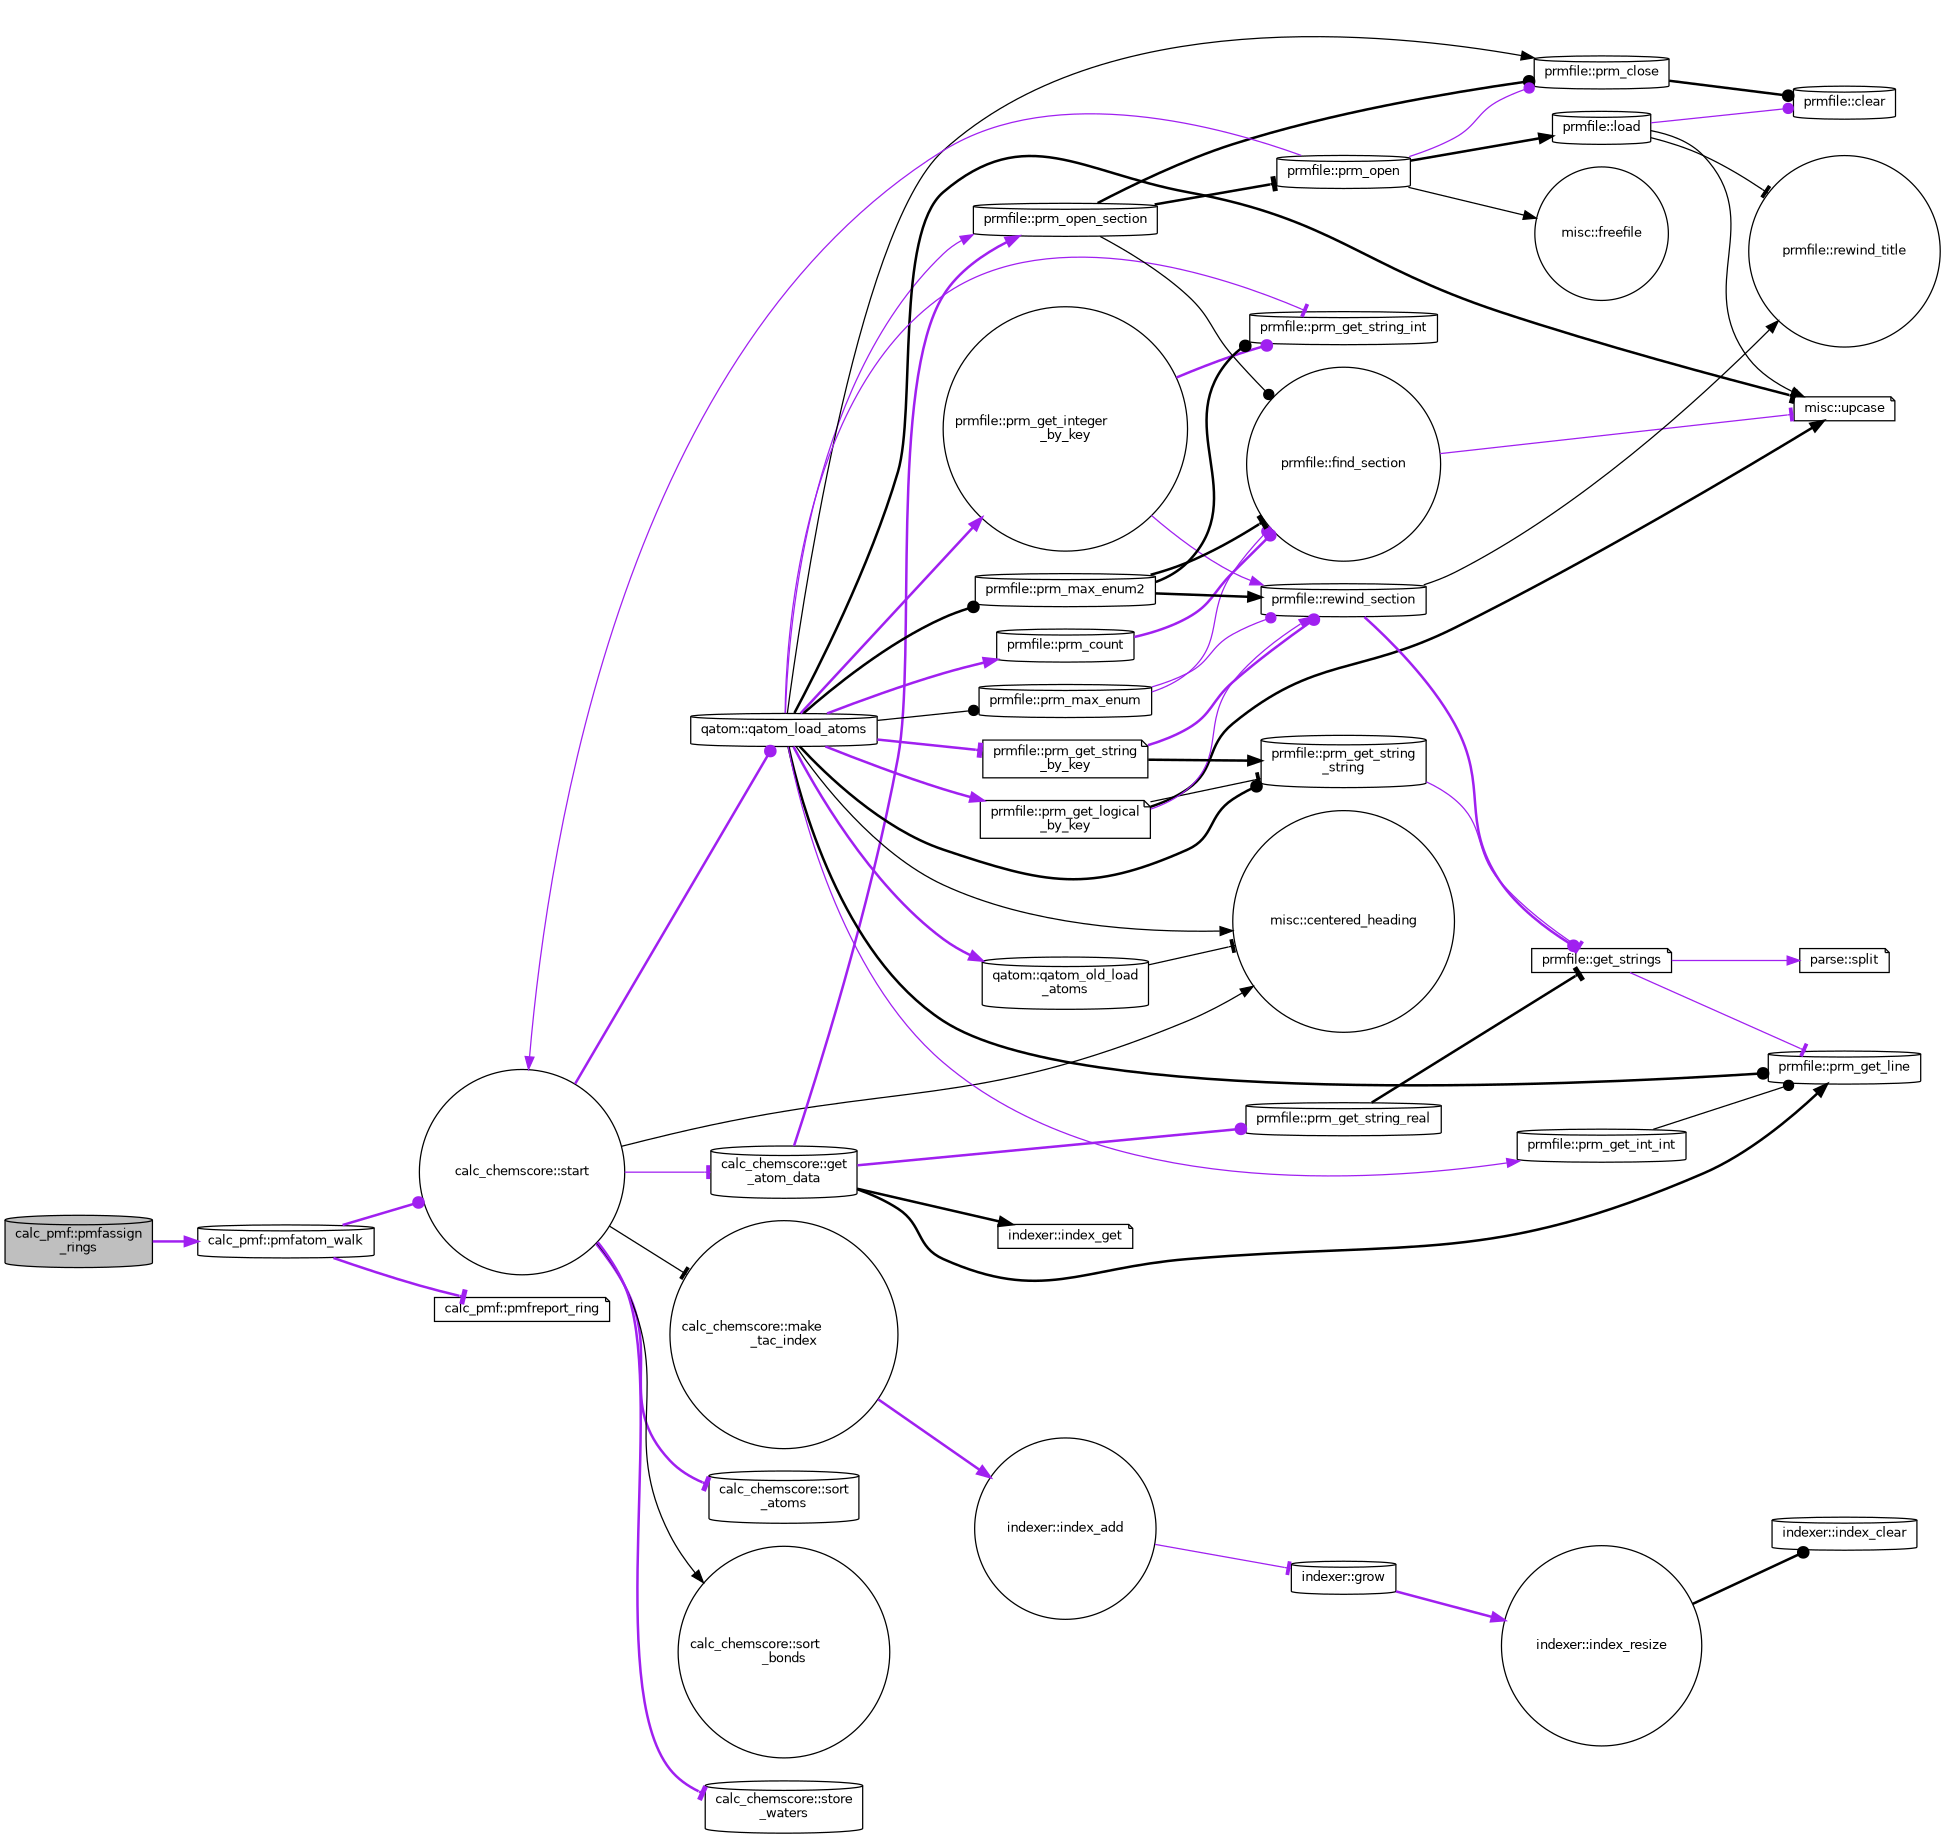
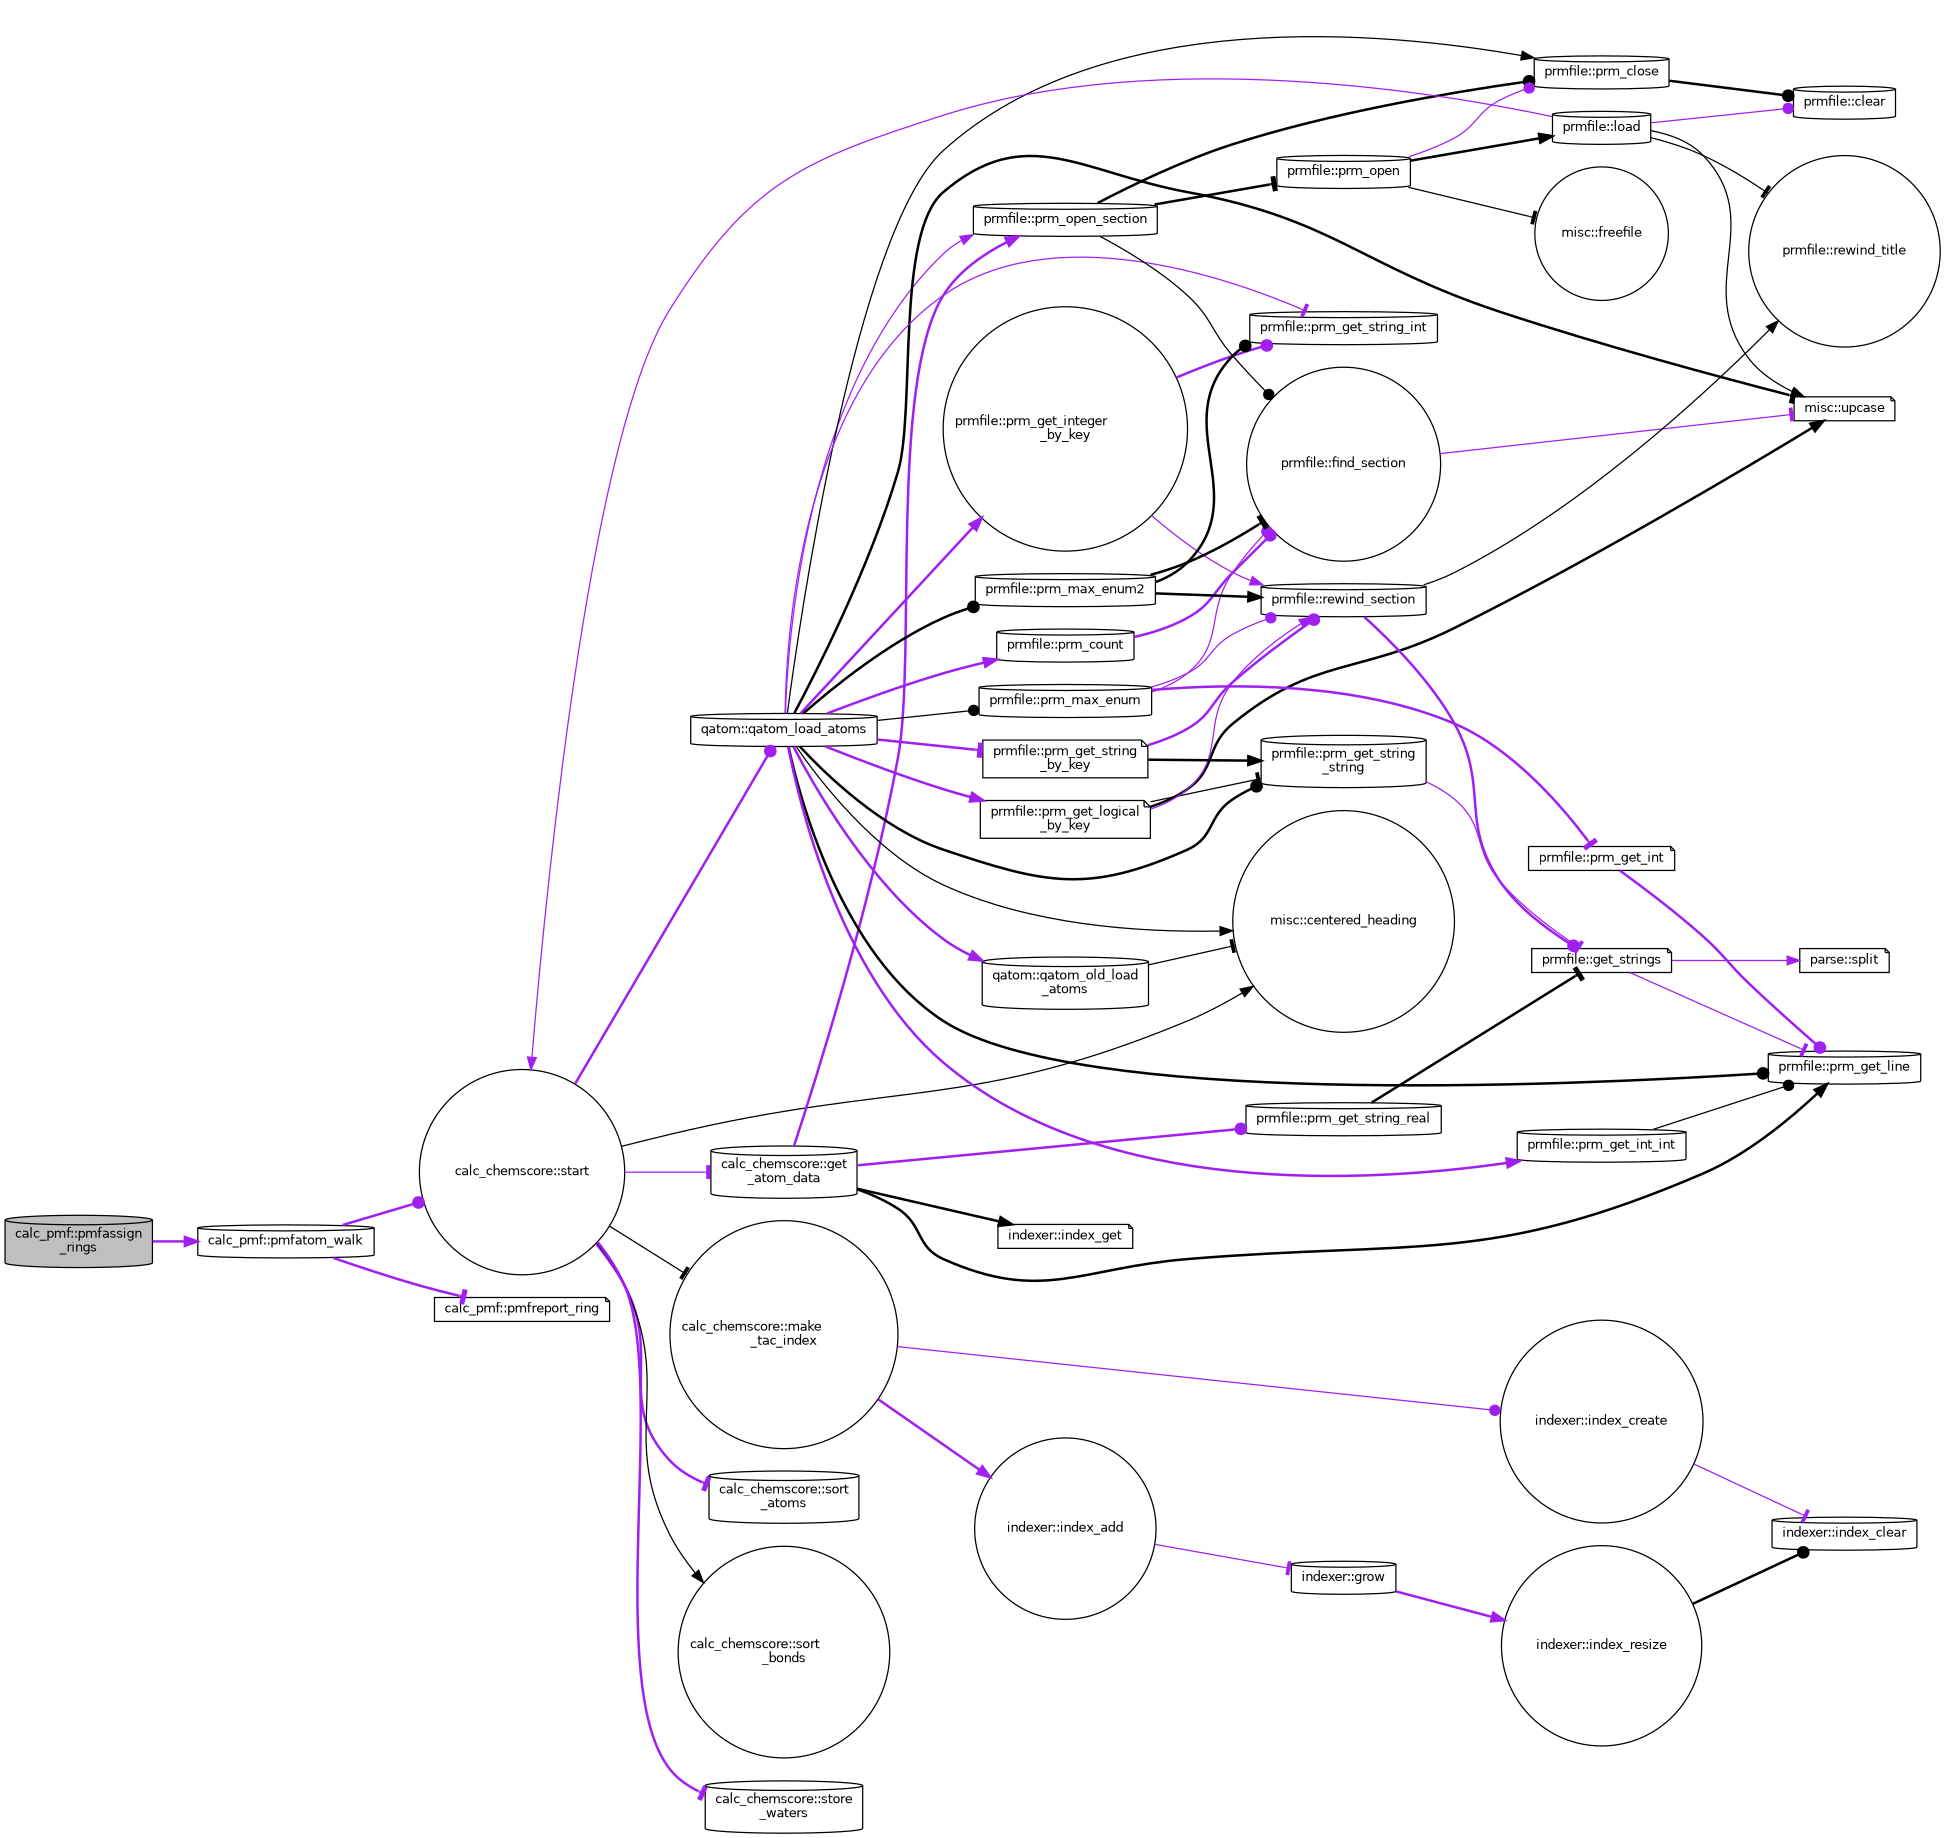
  digraph {
    rankdir=LR
    node [color=black fillcolor=white fontname=Helvetica fontsize=10 shape=cylinder style=filled]
    edge [arrowhead=normal color=purple fontname=Helvetica fontsize=10 labelfontname=Helvetica labelfontsize=10 style=bold]
    n1 [fillcolor=grey75 fontcolor=black height=0.2 label="calc_pmf::pmfassign\l_rings" width=0.4]
    n2 [height=0.2 label="calc_pmf::pmfatom_walk" width=0.4]
    n3 [height=0.2 label="calc_chemscore::start" shape=circle width=0.4]
    n4 [height=0.2 label="calc_pmf::pmfreport_ring" shape=note width=0.4]
    n5 [height=0.2 label="misc::centered_heading" shape=circle width=0.4]
    n6 [height=0.2 label="calc_chemscore::get\l_atom_data" width=0.4]
    n7 [height=0.2 label="calc_chemscore::make\l_tac_index" shape=circle width=0.4]
    n8 [height=0.2 label="qatom::qatom_load_atoms" width=0.4]
    n9 [height=0.2 label="calc_chemscore::sort\l_atoms" width=0.4]
    n10 [height=0.2 label="calc_chemscore::sort\l_bonds" shape=circle width=0.4]
    n11 [height=0.2 label="calc_chemscore::store\l_waters" width=0.4]
    n12 [height=0.2 label="indexer::index_get" shape=note width=0.4]
    n13 [height=0.2 label="prmfile::prm_get_line" width=0.4]
    n14 [height=0.2 label="prmfile::prm_get_string_real" width=0.4]
    n15 [height=0.2 label="prmfile::prm_open_section" width=0.4]
    n16 [height=0.2 label="indexer::index_add" shape=circle width=0.4]
+   n17 [height=0.2 label="indexer::index_create" shape=circle width=0.4]
    n18 [height=0.2 label="prmfile::prm_close" width=0.4]
    n19 [height=0.2 label="misc::upcase" shape=note width=0.4]
    n20 [height=0.2 label="qatom::qatom_old_load\l_atoms" width=0.4]
    n21 [height=0.2 label="prmfile::prm_get_integer\l_by_key" shape=circle width=0.4]
    n22 [height=0.2 label="prmfile::prm_get_string_int" width=0.4]
    n23 [height=0.2 label="prmfile::prm_get_logical\l_by_key" shape=note width=0.4]
    n24 [height=0.2 label="prmfile::prm_get_string\l_string" width=0.4]
    n25 [height=0.2 label="prmfile::prm_get_string\l_by_key" shape=note width=0.4]
    n26 [height=0.2 label="prmfile::prm_count" width=0.4]
    n27 [height=0.2 label="prmfile::prm_max_enum" width=0.4]
    n28 [height=0.2 label="prmfile::prm_get_int_int" width=0.4]
    n29 [height=0.2 label="prmfile::prm_max_enum2" width=0.4]
    n30 [height=0.2 label="prmfile::get_strings" shape=note width=0.4]
    n31 [height=0.2 label="prmfile::prm_open" width=0.4]
    n32 [height=0.2 label="prmfile::find_section" shape=circle width=0.4]
    n33 [height=0.2 label="parse::split" shape=note width=0.4]
    n34 [height=0.2 label="misc::freefile" shape=circle width=0.4]
    n35 [height=0.2 label="prmfile::load" width=0.4]
    n36 [height=0.2 label="prmfile::clear" width=0.4]
    n37 [height=0.2 label="prmfile::rewind_title" shape=circle width=0.4]
    n38 [height=0.2 label="indexer::grow" width=0.4]
    n39 [height=0.2 label="indexer::index_clear" width=0.4]
    n40 [height=0.2 label="indexer::index_resize" shape=circle width=0.4]
    n41 [height=0.2 label="prmfile::rewind_section" width=0.4]
+   n42 [height=0.2 label="prmfile::prm_get_int" shape=note width=0.4]
    n1 -> n2
    n2 -> n3 [arrowhead=dot]
    n2 -> n4 [arrowhead=tee]
    n3 -> n5 [color=black style=solid]
    n3 -> n6 [arrowhead=tee style=solid]
    n3 -> n7 [arrowhead=tee color=black style=solid]
    n3 -> n8 [arrowhead=dot]
    n3 -> n9 [arrowhead=tee]
    n3 -> n10 [color=black style=solid]
    n3 -> n11 [arrowhead=tee]
    n6 -> n12 [color=black]
    n6 -> n13 [color=black]
    n6 -> n14 [arrowhead=dot]
    n6 -> n15
    n7 -> n16
+   n7 -> n17 [arrowhead=dot style=solid]
    n8 -> n5 [color=black style=solid]
    n8 -> n13 [arrowhead=dot color=black]
    n8 -> n15 [style=solid]
    n8 -> n18 [color=black style=solid]
    n8 -> n19 [arrowhead=tee color=black]
    n8 -> n20
    n8 -> n21
    n8 -> n22 [arrowhead=tee style=solid]
    n8 -> n23
    n8 -> n24 [arrowhead=dot color=black]
    n8 -> n25 [arrowhead=tee]
    n8 -> n26
    n8 -> n27 [arrowhead=dot color=black style=solid]
-   n8 -> n28 [style=solid]
+   n8 -> n28
    n8 -> n29 [arrowhead=dot color=black]
    n14 -> n30 [arrowhead=tee color=black]
    n15 -> n18 [arrowhead=dot color=black]
    n15 -> n31 [arrowhead=tee color=black]
    n15 -> n32 [arrowhead=dot color=black style=solid]
    n16 -> n38 [arrowhead=tee style=solid]
+   n17 -> n39 [arrowhead=tee style=solid]
    n18 -> n36 [arrowhead=dot color=black]
    n20 -> n5 [arrowhead=tee color=black style=solid]
    n21 -> n22 [arrowhead=dot]
    n21 -> n41 [style=solid]
    n23 -> n19 [color=black]
    n23 -> n24 [arrowhead=tee color=black style=solid]
    n23 -> n41 [style=solid]
    n24 -> n30 [arrowhead=tee style=solid]
    n25 -> n24 [color=black]
    n25 -> n41 [arrowhead=dot]
    n26 -> n32 [arrowhead=dot]
    n27 -> n32 [arrowhead=dot style=solid]
    n27 -> n41 [arrowhead=dot style=solid]
+   n27 -> n42 [arrowhead=tee]
    n28 -> n13 [arrowhead=dot color=black style=solid]
    n29 -> n22 [arrowhead=dot color=black]
    n29 -> n32 [arrowhead=tee color=black]
    n29 -> n41 [color=black]
    n30 -> n13 [arrowhead=tee style=solid]
    n30 -> n33 [style=solid]
    n31 -> n18 [arrowhead=dot style=solid]
-   n31 -> n34 [color=black style=solid]
+   n31 -> n34 [arrowhead=tee color=black style=solid]
    n31 -> n35 [color=black]
    n32 -> n19 [arrowhead=tee style=solid]
-   n31 -> n3 [style=solid]
+   n35 -> n3 [style=solid]
    n35 -> n19 [color=black style=solid]
    n35 -> n36 [arrowhead=dot style=solid]
    n35 -> n37 [arrowhead=tee color=black style=solid]
    n38 -> n40
    n40 -> n39 [arrowhead=dot color=black]
    n41 -> n30 [arrowhead=dot]
    n41 -> n37 [color=black style=solid]
+   n42 -> n13 [arrowhead=dot]
  }
